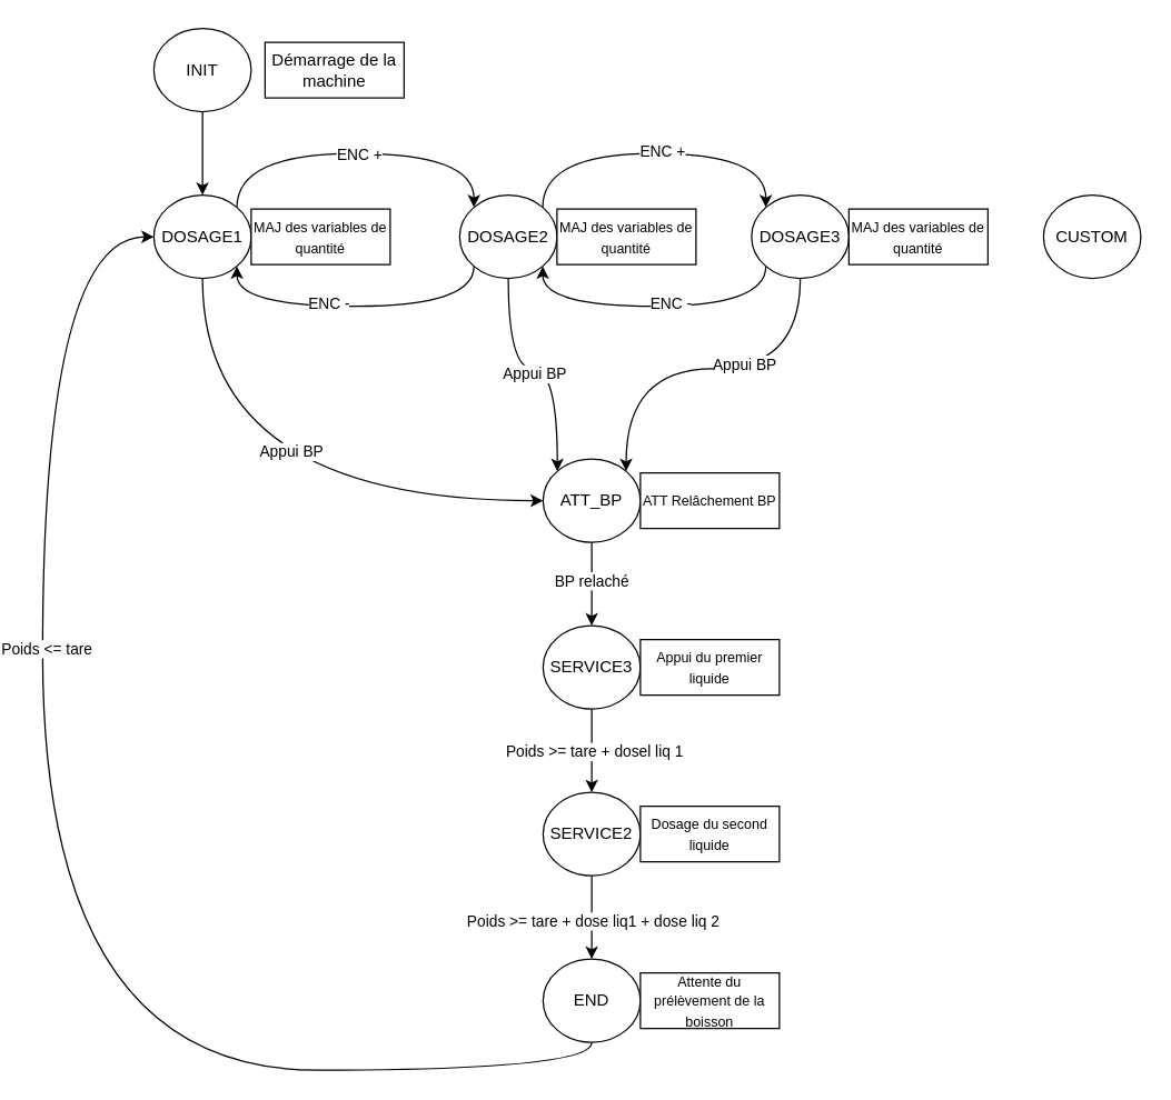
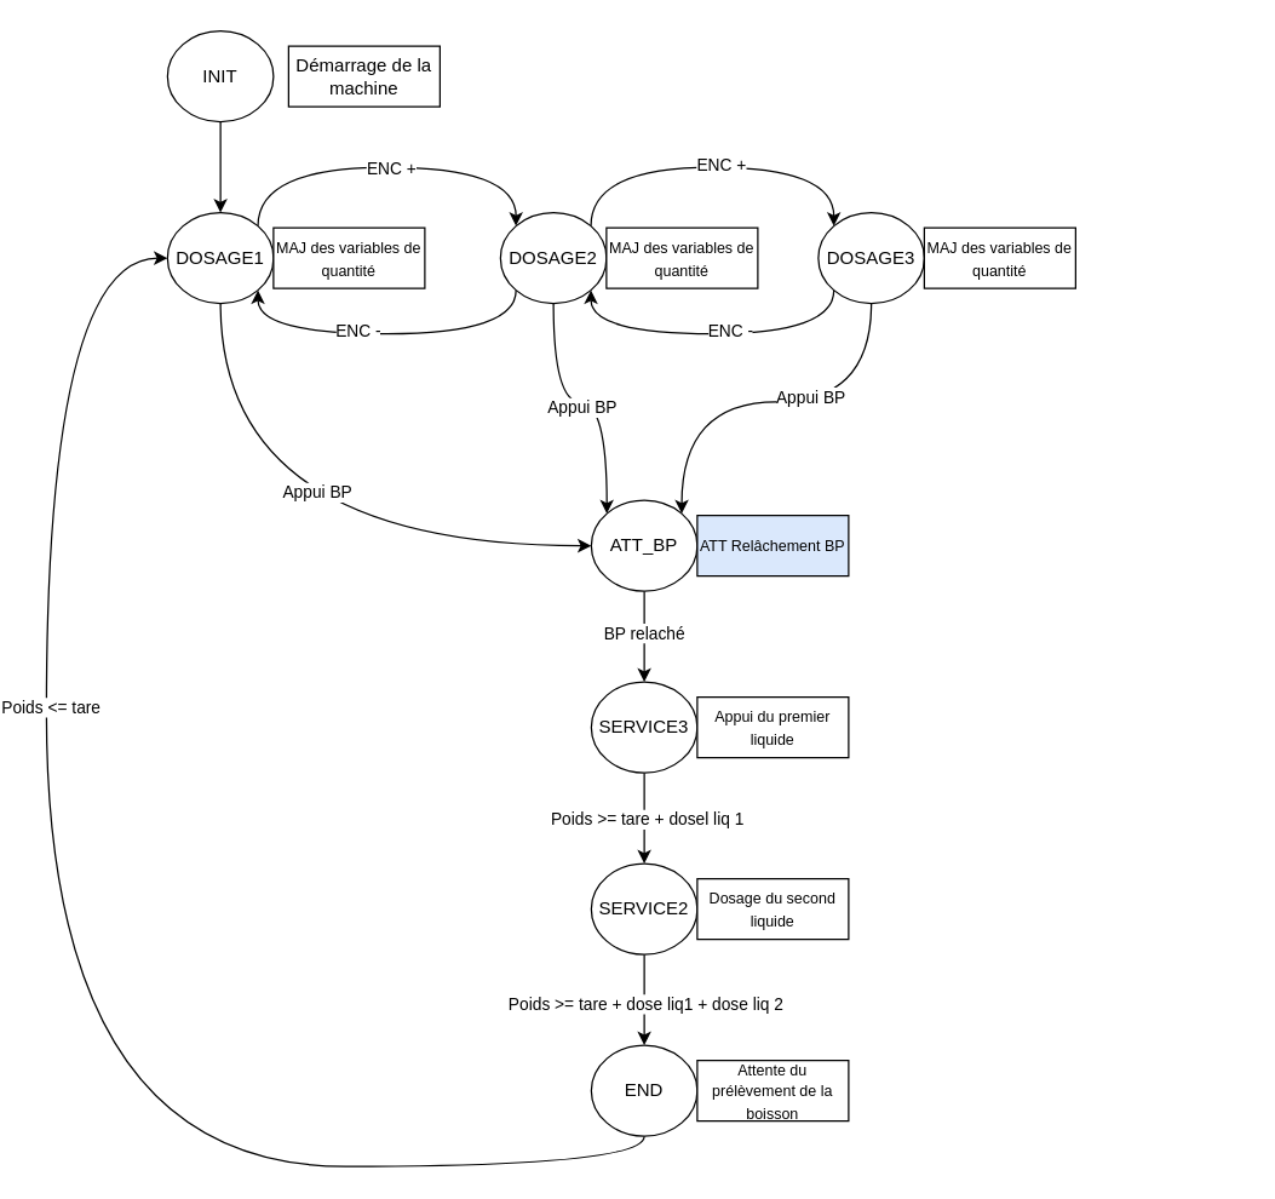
  <mxCell id="0" />
  <mxCell id="1" parent="0" />
  <mxCell id="2" style="edgeStyle=orthogonalEdgeStyle;curved=1;rounded=0;orthogonalLoop=1;jettySize=auto;html=1;exitX=0.5;exitY=1;exitDx=0;exitDy=0;entryX=0.5;entryY=0;entryDx=0;entryDy=0;" edge="1" parent="1" source="3" target="9"><mxGeometry relative="1" as="geometry" /></mxCell>
  <mxCell id="3" value="INIT" style="ellipse;whiteSpace=wrap;html=1;" vertex="1" parent="1"><mxGeometry x="100" y="20" width="70" height="60" as="geometry" /></mxCell>
- <mxCell id="4" value="CUSTOM" style="ellipse;whiteSpace=wrap;html=1;" vertex="1" parent="1"><mxGeometry x="740" y="140" width="70" height="60" as="geometry" /></mxCell>
  <mxCell id="5" style="edgeStyle=orthogonalEdgeStyle;curved=1;rounded=0;orthogonalLoop=1;jettySize=auto;html=1;exitX=0.5;exitY=1;exitDx=0;exitDy=0;entryX=0;entryY=0.5;entryDx=0;entryDy=0;" edge="1" parent="1" source="9" target="24"><mxGeometry relative="1" as="geometry" /></mxCell>
  <mxCell id="6" value="Appui BP" style="edgeLabel;html=1;align=center;verticalAlign=middle;resizable=0;points=[];" vertex="1" connectable="0" parent="5"><mxGeometry x="0.101" y="37" relative="1" as="geometry"><mxPoint y="1" as="offset" /></mxGeometry></mxCell>
  <mxCell id="7" style="edgeStyle=orthogonalEdgeStyle;curved=1;rounded=0;orthogonalLoop=1;jettySize=auto;html=1;exitX=1;exitY=0;exitDx=0;exitDy=0;entryX=0;entryY=0;entryDx=0;entryDy=0;" edge="1" parent="1" source="9" target="16"><mxGeometry relative="1" as="geometry"><Array as="points"><mxPoint x="160" y="110" /><mxPoint x="330" y="110" /></Array></mxGeometry></mxCell>
  <mxCell id="8" value="ENC +" style="edgeLabel;html=1;align=center;verticalAlign=middle;resizable=0;points=[];" vertex="1" connectable="0" parent="7"><mxGeometry x="0.022" relative="1" as="geometry"><mxPoint as="offset" /></mxGeometry></mxCell>
  <mxCell id="9" value="DOSAGE1" style="ellipse;whiteSpace=wrap;html=1;" vertex="1" parent="1"><mxGeometry x="100" y="140" width="70" height="60" as="geometry" /></mxCell>
  <mxCell id="10" style="edgeStyle=orthogonalEdgeStyle;curved=1;rounded=0;orthogonalLoop=1;jettySize=auto;html=1;exitX=0.5;exitY=1;exitDx=0;exitDy=0;entryX=0;entryY=0;entryDx=0;entryDy=0;" edge="1" parent="1" source="16" target="24"><mxGeometry relative="1" as="geometry" /></mxCell>
  <mxCell id="11" value="Appui BP" style="edgeLabel;html=1;align=center;verticalAlign=middle;resizable=0;points=[];" vertex="1" connectable="0" parent="10"><mxGeometry x="-0.046" y="-3" relative="1" as="geometry"><mxPoint as="offset" /></mxGeometry></mxCell>
  <mxCell id="12" style="edgeStyle=orthogonalEdgeStyle;curved=1;rounded=0;orthogonalLoop=1;jettySize=auto;html=1;exitX=1;exitY=0;exitDx=0;exitDy=0;entryX=0;entryY=0;entryDx=0;entryDy=0;" edge="1" parent="1" source="16" target="21"><mxGeometry relative="1" as="geometry"><Array as="points"><mxPoint x="380" y="110" /><mxPoint x="540" y="110" /></Array></mxGeometry></mxCell>
  <mxCell id="13" value="ENC +" style="edgeLabel;html=1;align=center;verticalAlign=middle;resizable=0;points=[];" vertex="1" connectable="0" parent="12"><mxGeometry x="0.046" y="2" relative="1" as="geometry"><mxPoint as="offset" /></mxGeometry></mxCell>
  <mxCell id="14" style="edgeStyle=orthogonalEdgeStyle;curved=1;rounded=0;orthogonalLoop=1;jettySize=auto;html=1;exitX=0;exitY=1;exitDx=0;exitDy=0;entryX=1;entryY=1;entryDx=0;entryDy=0;" edge="1" parent="1" source="16" target="9"><mxGeometry relative="1" as="geometry"><Array as="points"><mxPoint x="330" y="220" /><mxPoint x="160" y="220" /></Array></mxGeometry></mxCell>
  <mxCell id="15" value="ENC -" style="edgeLabel;html=1;align=center;verticalAlign=middle;resizable=0;points=[];" vertex="1" connectable="0" parent="14"><mxGeometry x="0.171" y="-3" relative="1" as="geometry"><mxPoint as="offset" /></mxGeometry></mxCell>
  <mxCell id="16" value="DOSAGE2" style="ellipse;whiteSpace=wrap;html=1;" vertex="1" parent="1"><mxGeometry x="320" y="140" width="70" height="60" as="geometry" /></mxCell>
  <mxCell id="17" style="edgeStyle=orthogonalEdgeStyle;curved=1;rounded=0;orthogonalLoop=1;jettySize=auto;html=1;exitX=0.5;exitY=1;exitDx=0;exitDy=0;entryX=1;entryY=0;entryDx=0;entryDy=0;" edge="1" parent="1" source="21" target="24"><mxGeometry relative="1" as="geometry" /></mxCell>
  <mxCell id="18" value="Appui BP" style="edgeLabel;html=1;align=center;verticalAlign=middle;resizable=0;points=[];" vertex="1" connectable="0" parent="17"><mxGeometry x="-0.197" y="-5" relative="1" as="geometry"><mxPoint y="1" as="offset" /></mxGeometry></mxCell>
  <mxCell id="19" style="edgeStyle=orthogonalEdgeStyle;curved=1;rounded=0;orthogonalLoop=1;jettySize=auto;html=1;exitX=0;exitY=1;exitDx=0;exitDy=0;entryX=1;entryY=1;entryDx=0;entryDy=0;" edge="1" parent="1" source="21" target="16"><mxGeometry relative="1" as="geometry"><Array as="points"><mxPoint x="540" y="220" /><mxPoint x="380" y="220" /></Array></mxGeometry></mxCell>
  <mxCell id="20" value="ENC -" style="edgeLabel;html=1;align=center;verticalAlign=middle;resizable=0;points=[];" vertex="1" connectable="0" parent="19"><mxGeometry x="-0.101" y="-3" relative="1" as="geometry"><mxPoint as="offset" /></mxGeometry></mxCell>
  <mxCell id="21" value="DOSAGE3" style="ellipse;whiteSpace=wrap;html=1;" vertex="1" parent="1"><mxGeometry x="530" y="140" width="70" height="60" as="geometry" /></mxCell>
  <mxCell id="22" style="edgeStyle=orthogonalEdgeStyle;curved=1;rounded=0;orthogonalLoop=1;jettySize=auto;html=1;exitX=0.5;exitY=1;exitDx=0;exitDy=0;entryX=0.5;entryY=0;entryDx=0;entryDy=0;" edge="1" parent="1" source="24" target="27"><mxGeometry relative="1" as="geometry" /></mxCell>
  <mxCell id="23" value="BP relaché" style="edgeLabel;html=1;align=center;verticalAlign=middle;resizable=0;points=[];" vertex="1" connectable="0" parent="22"><mxGeometry x="-0.117" y="-1" relative="1" as="geometry"><mxPoint y="1" as="offset" /></mxGeometry></mxCell>
  <mxCell id="24" value="ATT_BP" style="ellipse;whiteSpace=wrap;html=1;" vertex="1" parent="1"><mxGeometry x="380" y="330" width="70" height="60" as="geometry" /></mxCell>
  <mxCell id="25" style="edgeStyle=orthogonalEdgeStyle;curved=1;rounded=0;orthogonalLoop=1;jettySize=auto;html=1;exitX=0.5;exitY=1;exitDx=0;exitDy=0;" edge="1" parent="1" source="27" target="30"><mxGeometry relative="1" as="geometry" /></mxCell>
  <mxCell id="26" value="Poids &amp;gt;= tare + dosel liq 1" style="edgeLabel;html=1;align=center;verticalAlign=middle;resizable=0;points=[];" vertex="1" connectable="0" parent="25"><mxGeometry x="-0.017" y="1" relative="1" as="geometry"><mxPoint y="1" as="offset" /></mxGeometry></mxCell>
  <mxCell id="27" value="SERVICE3" style="ellipse;whiteSpace=wrap;html=1;" vertex="1" parent="1"><mxGeometry x="380" y="450" width="70" height="60" as="geometry" /></mxCell>
  <mxCell id="28" style="edgeStyle=orthogonalEdgeStyle;curved=1;rounded=0;orthogonalLoop=1;jettySize=auto;html=1;exitX=0.5;exitY=1;exitDx=0;exitDy=0;entryX=0.5;entryY=0;entryDx=0;entryDy=0;" edge="1" parent="1" source="30" target="33"><mxGeometry relative="1" as="geometry" /></mxCell>
  <mxCell id="29" value="Poids &amp;gt;= tare + dose liq1 + dose liq 2" style="edgeLabel;html=1;align=center;verticalAlign=middle;resizable=0;points=[];" vertex="1" connectable="0" parent="28"><mxGeometry x="0.05" relative="1" as="geometry"><mxPoint as="offset" /></mxGeometry></mxCell>
  <mxCell id="30" value="SERVICE2" style="ellipse;whiteSpace=wrap;html=1;" vertex="1" parent="1"><mxGeometry x="380" y="570" width="70" height="60" as="geometry" /></mxCell>
  <mxCell id="31" style="edgeStyle=orthogonalEdgeStyle;curved=1;rounded=0;orthogonalLoop=1;jettySize=auto;html=1;exitX=0.5;exitY=1;exitDx=0;exitDy=0;entryX=0;entryY=0.5;entryDx=0;entryDy=0;" edge="1" parent="1" source="33" target="9"><mxGeometry relative="1" as="geometry"><Array as="points"><mxPoint x="415" y="770" /><mxPoint x="20" y="770" /><mxPoint x="20" y="170" /></Array></mxGeometry></mxCell>
  <mxCell id="32" value="Poids &amp;lt;= tare" style="edgeLabel;html=1;align=center;verticalAlign=middle;resizable=0;points=[];" vertex="1" connectable="0" parent="31"><mxGeometry x="0.313" y="-2" relative="1" as="geometry"><mxPoint as="offset" /></mxGeometry></mxCell>
  <mxCell id="33" value="END" style="ellipse;whiteSpace=wrap;html=1;" vertex="1" parent="1"><mxGeometry x="380" y="690" width="70" height="60" as="geometry" /></mxCell>
  <mxCell id="34" value="Démarrage de la machine" style="rounded=0;whiteSpace=wrap;html=1;" vertex="1" parent="1"><mxGeometry x="180" y="30" width="100" height="40" as="geometry" /></mxCell>
  <mxCell id="35" value="&lt;font style=&quot;font-size: 10px;&quot;&gt;MAJ des variables de quantité&lt;/font&gt;" style="rounded=0;whiteSpace=wrap;html=1;" vertex="1" parent="1"><mxGeometry x="170" y="150" width="100" height="40" as="geometry" /></mxCell>
  <mxCell id="36" value="&lt;font style=&quot;font-size: 10px;&quot;&gt;MAJ des variables de quantité&lt;/font&gt;" style="rounded=0;whiteSpace=wrap;html=1;" vertex="1" parent="1"><mxGeometry x="390" y="150" width="100" height="40" as="geometry" /></mxCell>
  <mxCell id="37" value="&lt;font style=&quot;font-size: 10px;&quot;&gt;MAJ des variables de quantité&lt;/font&gt;" style="rounded=0;whiteSpace=wrap;html=1;" vertex="1" parent="1"><mxGeometry x="600" y="150" width="100" height="40" as="geometry" /></mxCell>
- <mxCell id="38" value="&lt;font style=&quot;font-size: 10px;&quot;&gt;ATT Relâchement BP&lt;/font&gt;" style="rounded=0;whiteSpace=wrap;html=1;" vertex="1" parent="1"><mxGeometry x="450" y="340" width="100" height="40" as="geometry" /></mxCell>
+ <mxCell id="38" value="&lt;font style=&quot;font-size: 10px;&quot;&gt;ATT Relâchement BP&lt;/font&gt;" style="rounded=0;whiteSpace=wrap;html=1;fillColor=#dae8fc;" vertex="1" parent="1"><mxGeometry x="450" y="340" width="100" height="40" as="geometry" /></mxCell>
  <mxCell id="39" value="&lt;font style=&quot;font-size: 10px;&quot;&gt;Appui du premier liquide&lt;/font&gt;" style="rounded=0;whiteSpace=wrap;html=1;" vertex="1" parent="1"><mxGeometry x="450" y="460" width="100" height="40" as="geometry" /></mxCell>
  <mxCell id="40" value="&lt;font style=&quot;font-size: 10px;&quot;&gt;Dosage du second liquide&lt;/font&gt;" style="rounded=0;whiteSpace=wrap;html=1;" vertex="1" parent="1"><mxGeometry x="450" y="580" width="100" height="40" as="geometry" /></mxCell>
  <mxCell id="41" value="&lt;font style=&quot;font-size: 10px;&quot;&gt;Attente du prélèvement de la boisson&lt;/font&gt;" style="rounded=0;whiteSpace=wrap;html=1;" vertex="1" parent="1"><mxGeometry x="450" y="700" width="100" height="40" as="geometry" /></mxCell>
